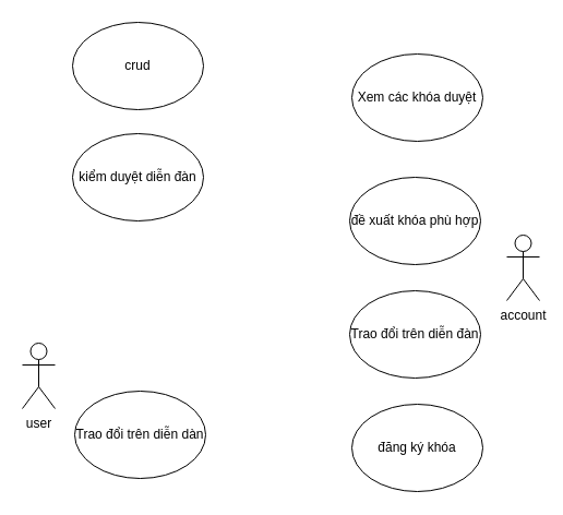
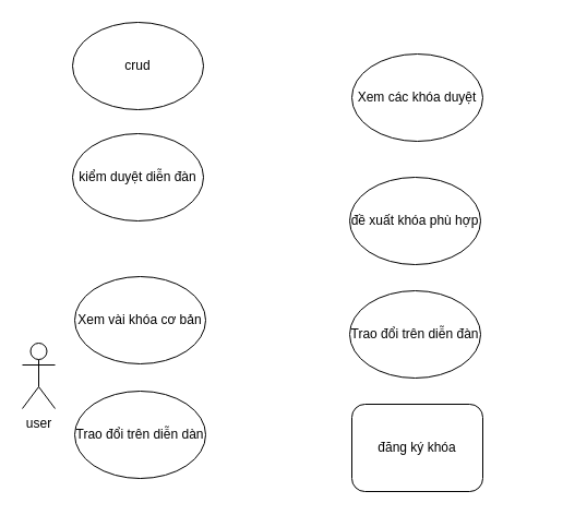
  <mxCell id="0" />
  <mxCell id="1" parent="0" />
  <mxCell id="2" value="crud" style="ellipse;whiteSpace=wrap;html=1;" vertex="1" parent="1"><mxGeometry x="66" y="20" width="120" height="80" as="geometry" /></mxCell>
  <mxCell id="3" value="kiểm duyệt diễn đàn" style="ellipse;whiteSpace=wrap;html=1;" vertex="1" parent="1"><mxGeometry x="66" y="122" width="120" height="80" as="geometry" /></mxCell>
  <mxCell id="4" value="Xem các khóa duyệt" style="ellipse;whiteSpace=wrap;html=1;" vertex="1" parent="1"><mxGeometry x="322" y="49" width="120" height="80" as="geometry" /></mxCell>
- <mxCell id="5" value="account" style="shape=umlActor;verticalLabelPosition=bottom;verticalAlign=top;html=1;outlineConnect=0;" vertex="1" parent="1"><mxGeometry x="464" y="215" width="30" height="60" as="geometry" /></mxCell>
  <mxCell id="6" value="user" style="shape=umlActor;verticalLabelPosition=bottom;verticalAlign=top;html=1;outlineConnect=0;" vertex="1" parent="1"><mxGeometry x="20" y="314" width="30" height="60" as="geometry" /></mxCell>
  <mxCell id="7" value="đề xuất khóa phù hợp" style="ellipse;whiteSpace=wrap;html=1;" vertex="1" parent="1"><mxGeometry x="320" y="162" width="120" height="80" as="geometry" /></mxCell>
  <mxCell id="8" value="Trao đổi trên diễn đàn" style="ellipse;whiteSpace=wrap;html=1;" vertex="1" parent="1"><mxGeometry x="320" y="266" width="120" height="80" as="geometry" /></mxCell>
+ <mxCell id="9" value="Xem vài khóa cơ bản" style="ellipse;whiteSpace=wrap;html=1;" vertex="1" parent="1"><mxGeometry x="68" y="253" width="120" height="80" as="geometry" /></mxCell>
  <mxCell id="10" value="Trao đổi trên diễn dàn" style="ellipse;whiteSpace=wrap;html=1;" vertex="1" parent="1"><mxGeometry x="68" y="358" width="120" height="80" as="geometry" /></mxCell>
- <mxCell id="11" value="đăng ký khóa" style="ellipse;whiteSpace=wrap;html=1;" vertex="1" parent="1"><mxGeometry x="322" y="370" width="120" height="80" as="geometry" /></mxCell>
+ <mxCell id="11" value="đăng ký khóa" style="whiteSpace=wrap;html=1;rounded=1;" vertex="1" parent="1"><mxGeometry x="322" y="370" width="120" height="80" as="geometry" /></mxCell>
